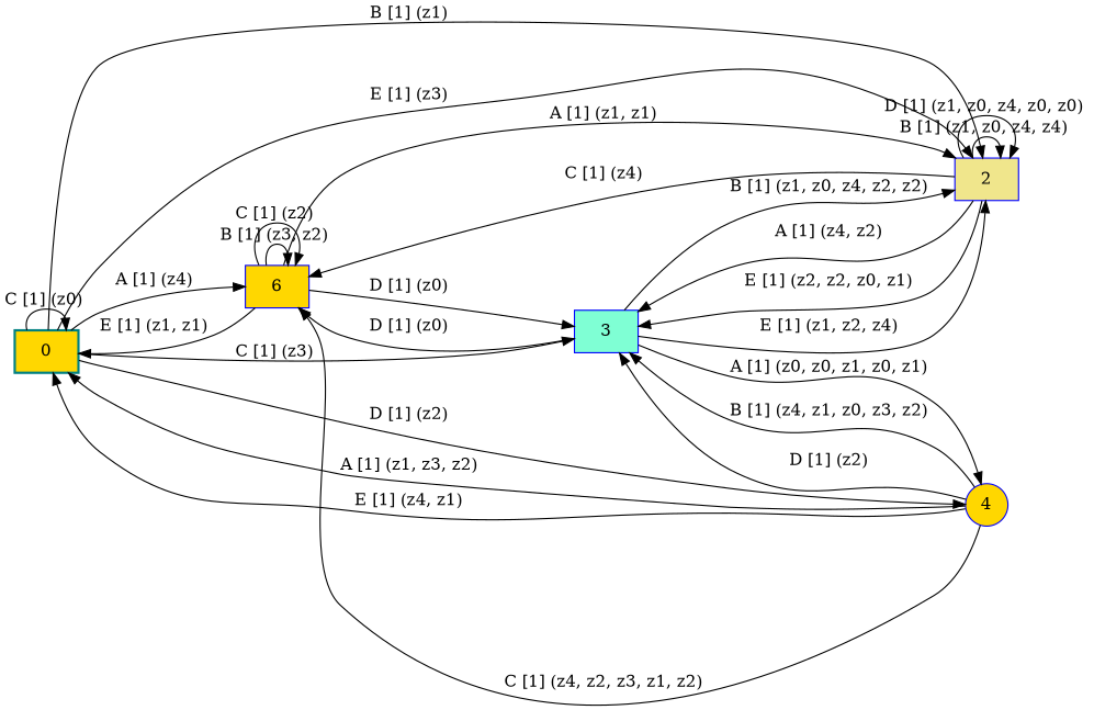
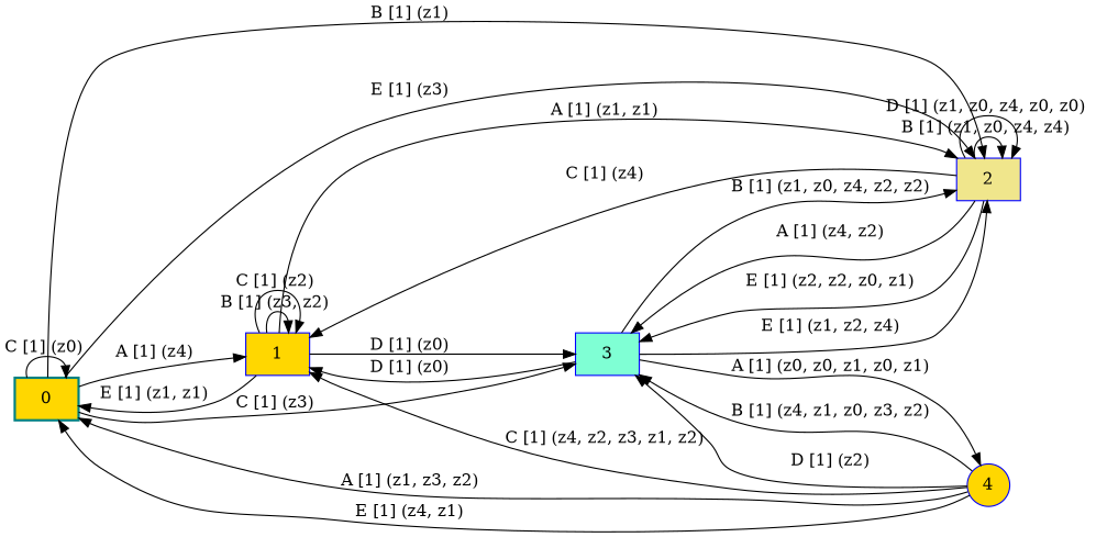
  digraph {
    rankdir=LR
    node [color=blue fillcolor=gold shape=box style=filled]
    0 [color=teal style="bold,filled"]
-   1 [label=6]
+   1
    2 [fillcolor=khaki]
    4 [shape=circle]
    3 [fillcolor=aquamarine]
    0 -> 0 [label="C [1] (z0) "]
    0 -> 1 [label="A [1] (z4) "]
    0 -> 2 [label="B [1] (z1) "]
    0 -> 2 [label="E [1] (z3) "]
-   0 -> 4 [label="D [1] (z2) "]
    0 -> 3 [label="C [1] (z3) "]
    1 -> 0 [label="E [1] (z1, z1) "]
    1 -> 1 [label="B [1] (z3, z2) "]
    1 -> 1 [label="C [1] (z2) "]
    1 -> 2 [label="A [1] (z1, z1) "]
    1 -> 3 [label="D [1] (z0) "]
    2 -> 1 [label="C [1] (z4) "]
    2 -> 2 [label="B [1] (z1, z0, z4, z4) "]
    2 -> 2 [label="D [1] (z1, z0, z4, z0, z0) "]
    2 -> 3 [label="A [1] (z4, z2) "]
    2 -> 3 [label="E [1] (z2, z2, z0, z1) "]
    4 -> 0 [label="A [1] (z1, z3, z2) "]
    4 -> 0 [label="E [1] (z4, z1) "]
    4 -> 1 [label="C [1] (z4, z2, z3, z1, z2) "]
    4 -> 3 [label="B [1] (z4, z1, z0, z3, z2) "]
    4 -> 3 [label="D [1] (z2) "]
    3 -> 1 [label="D [1] (z0) "]
    3 -> 2 [label="B [1] (z1, z0, z4, z2, z2) "]
    3 -> 2 [label="E [1] (z1, z2, z4) "]
    3 -> 4 [label="A [1] (z0, z0, z1, z0, z1) "]
  }
